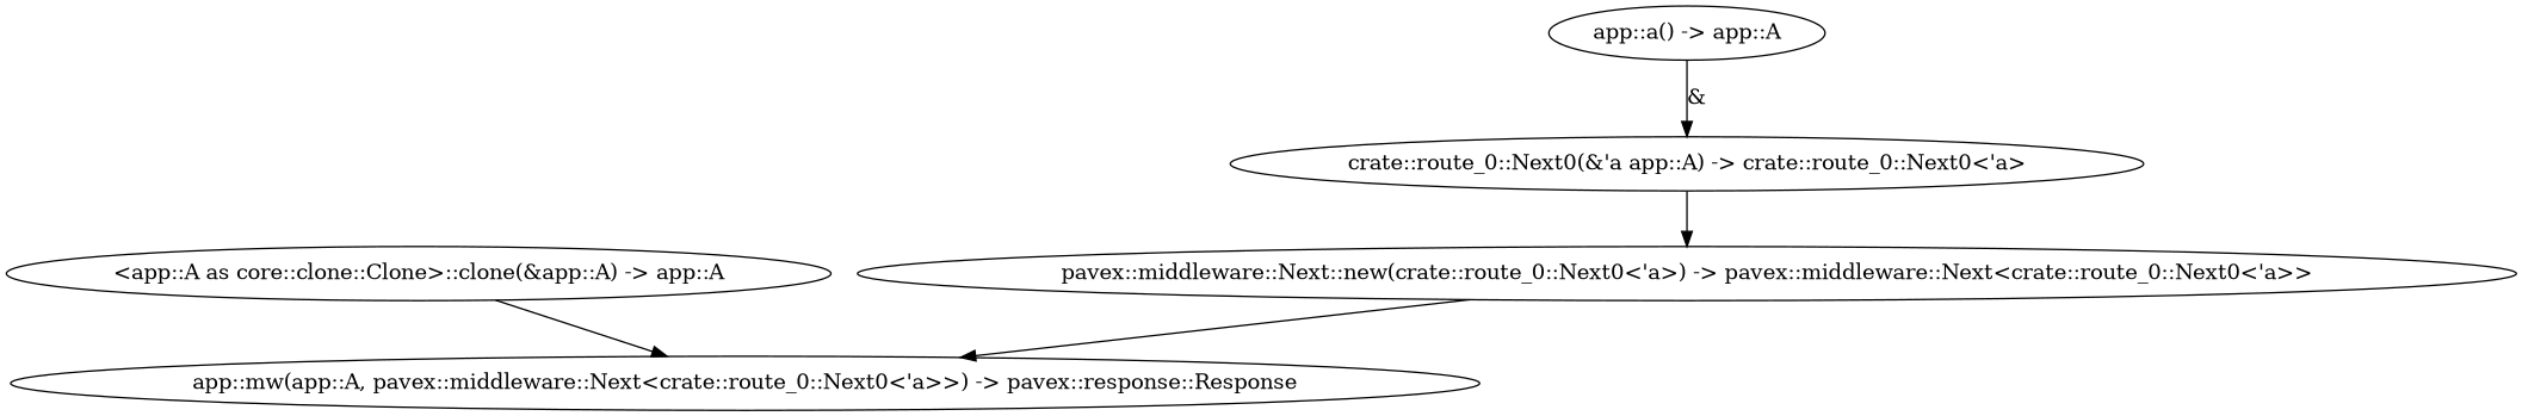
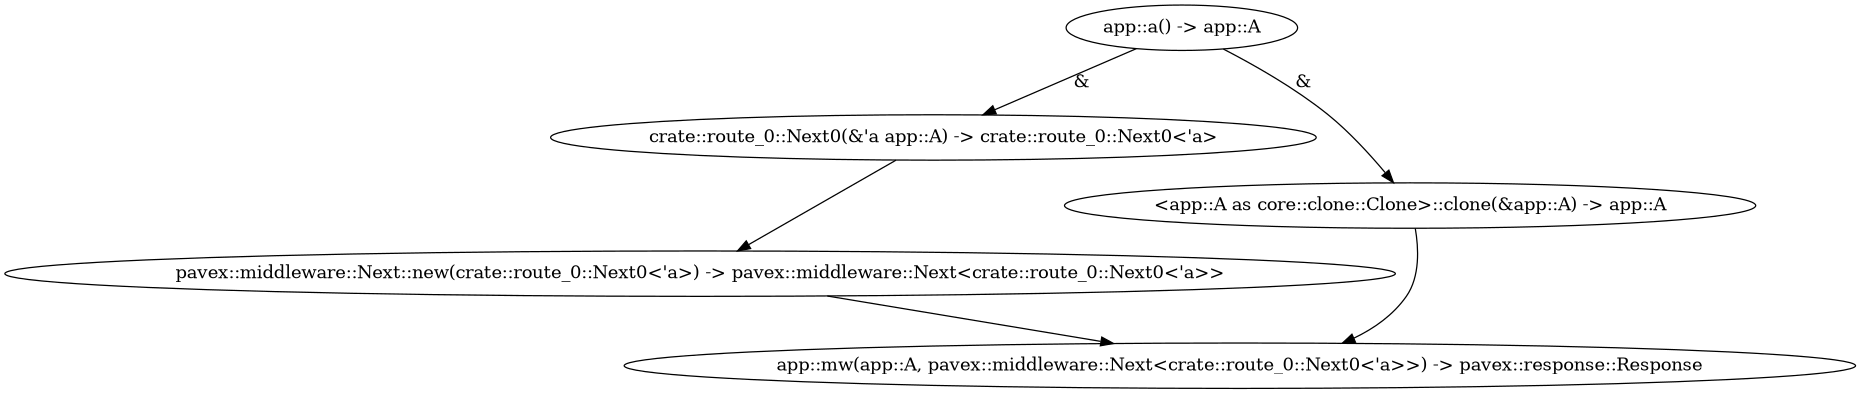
  digraph {
    n1 [label="app::mw(app::A, pavex::middleware::Next<crate::route_0::Next0<'a>>) -> pavex::response::Response"]
    n2 [label="app::a() -> app::A"]
    n3 [label="crate::route_0::Next0(&'a app::A) -> crate::route_0::Next0<'a>"]
    n4 [label="<app::A as core::clone::Clone>::clone(&app::A) -> app::A"]
    n5 [label="pavex::middleware::Next::new(crate::route_0::Next0<'a>) -> pavex::middleware::Next<crate::route_0::Next0<'a>>"]
    n2 -> n3 [label="&"]
+   n2 -> n4 [label="&"]
    n3 -> n5
    n4 -> n1
    n5 -> n1
  }
